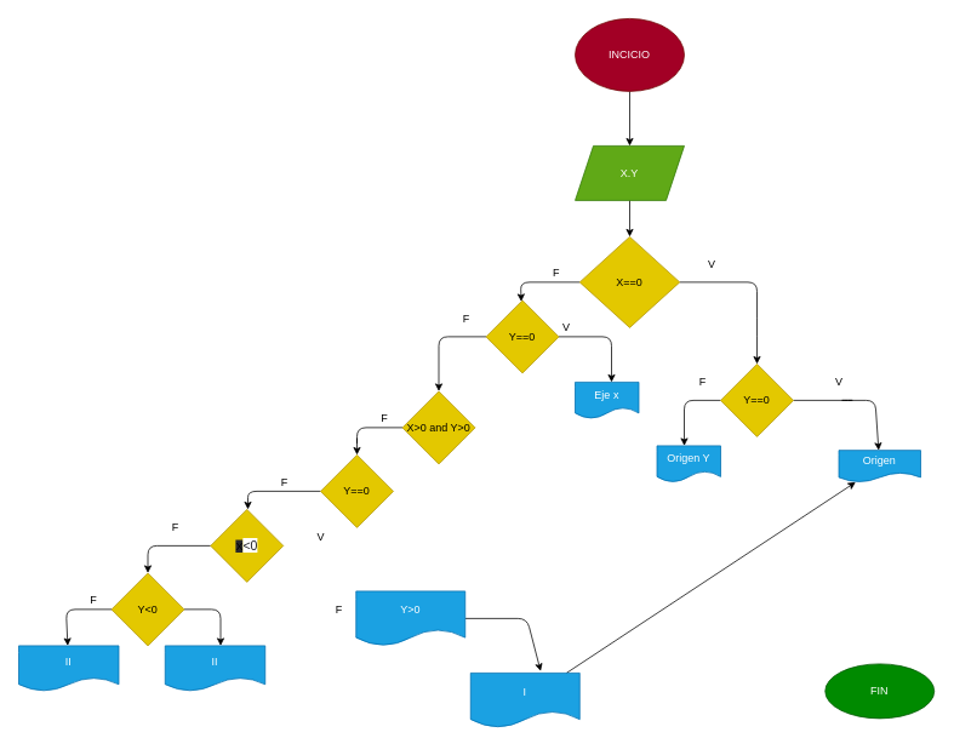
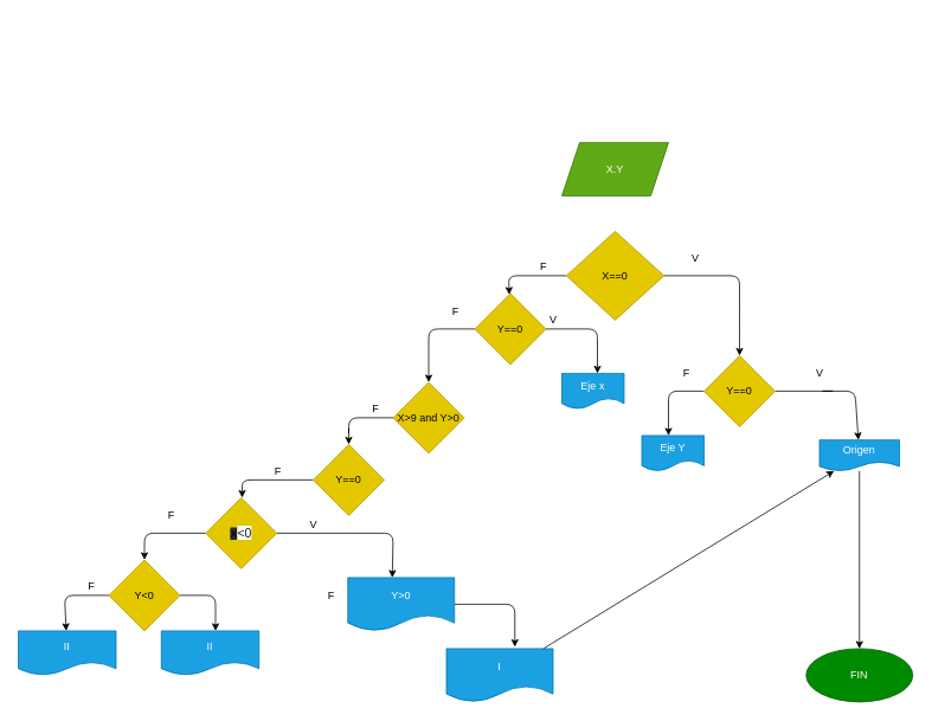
  <mxCell id="0" />
  <mxCell id="1" parent="0" />
- <mxCell id="2" value="" style="edgeStyle=none;html=1;" edge="1" parent="1" source="3" target="5"><mxGeometry relative="1" as="geometry" /></mxCell>
- <mxCell id="3" value="INCICIO" style="ellipse;whiteSpace=wrap;html=1;fillColor=#a20025;fontColor=#ffffff;strokeColor=#6F0000;" vertex="1" parent="1"><mxGeometry x="632" y="20" width="120" height="80" as="geometry" /></mxCell>
- <mxCell id="4" value="" style="edgeStyle=none;html=1;" edge="1" parent="1" source="5" target="8"><mxGeometry relative="1" as="geometry" /></mxCell>
  <mxCell id="5" value="X.Y" style="shape=parallelogram;perimeter=parallelogramPerimeter;whiteSpace=wrap;html=1;fixedSize=1;fillColor=#60a917;fontColor=#ffffff;strokeColor=#2D7600;" vertex="1" parent="1"><mxGeometry x="632" y="160" width="120" height="60" as="geometry" /></mxCell>
  <mxCell id="6" value="" style="edgeStyle=none;html=1;" edge="1" parent="1" source="8" target="11"><mxGeometry relative="1" as="geometry"><mxPoint x="542" y="340" as="targetPoint" /><Array as="points"><mxPoint x="572" y="310" /></Array></mxGeometry></mxCell>
  <mxCell id="7" value="" style="edgeStyle=none;html=1;" edge="1" parent="1" source="8"><mxGeometry relative="1" as="geometry"><mxPoint x="832" y="400" as="targetPoint" /><Array as="points"><mxPoint x="832" y="310" /><mxPoint x="832" y="360" /></Array></mxGeometry></mxCell>
  <mxCell id="8" value="X==0" style="rhombus;whiteSpace=wrap;html=1;fillColor=#e3c800;fontColor=#000000;strokeColor=#B09500;" vertex="1" parent="1"><mxGeometry x="637" y="260" width="110" height="100" as="geometry" /></mxCell>
  <mxCell id="9" value="" style="edgeStyle=none;html=1;" edge="1" parent="1" source="11"><mxGeometry relative="1" as="geometry"><mxPoint x="672" y="420" as="targetPoint" /><Array as="points"><mxPoint x="672" y="370" /></Array></mxGeometry></mxCell>
  <mxCell id="10" value="" style="edgeStyle=none;html=1;" edge="1" parent="1" source="11"><mxGeometry relative="1" as="geometry"><mxPoint x="482" y="430" as="targetPoint" /><Array as="points"><mxPoint x="482" y="370" /></Array></mxGeometry></mxCell>
  <mxCell id="11" value="Y==0" style="rhombus;whiteSpace=wrap;html=1;fillColor=#e3c800;fontColor=#000000;strokeColor=#B09500;" vertex="1" parent="1"><mxGeometry x="534" y="330" width="80" height="80" as="geometry" /></mxCell>
  <mxCell id="12" value="F" style="text;html=1;align=center;verticalAlign=middle;resizable=0;points=[];autosize=1;strokeColor=none;fillColor=none;" vertex="1" parent="1"><mxGeometry x="601" y="290" width="20" height="20" as="geometry" /></mxCell>
  <mxCell id="13" value="V" style="text;html=1;align=center;verticalAlign=middle;resizable=0;points=[];autosize=1;strokeColor=none;fillColor=none;" vertex="1" parent="1"><mxGeometry x="772" y="280" width="20" height="20" as="geometry" /></mxCell>
  <mxCell id="14" value="V" style="text;html=1;align=center;verticalAlign=middle;resizable=0;points=[];autosize=1;strokeColor=none;fillColor=none;" vertex="1" parent="1"><mxGeometry x="612" y="350" width="20" height="20" as="geometry" /></mxCell>
  <mxCell id="15" value="Eje x" style="shape=document;whiteSpace=wrap;html=1;boundedLbl=1;fillColor=#1ba1e2;fontColor=#ffffff;strokeColor=#006EAF;" vertex="1" parent="1"><mxGeometry x="632" y="420" width="70" height="40" as="geometry" /></mxCell>
- <mxCell id="16" value="Origen Y" style="shape=document;whiteSpace=wrap;html=1;boundedLbl=1;fillColor=#1ba1e2;fontColor=#ffffff;strokeColor=#006EAF;" vertex="1" parent="1"><mxGeometry x="722" y="490" width="70" height="40" as="geometry" /></mxCell>
+ <mxCell id="16" value="Eje Y" style="shape=document;whiteSpace=wrap;html=1;boundedLbl=1;fillColor=#1ba1e2;fontColor=#ffffff;strokeColor=#006EAF;" vertex="1" parent="1"><mxGeometry x="722" y="490" width="70" height="40" as="geometry" /></mxCell>
  <mxCell id="17" value="F" style="text;html=1;align=center;verticalAlign=middle;resizable=0;points=[];autosize=1;strokeColor=none;fillColor=none;" vertex="1" parent="1"><mxGeometry x="502" y="340" width="20" height="20" as="geometry" /></mxCell>
  <mxCell id="18" style="edgeStyle=none;html=1;" edge="1" parent="1" source="19"><mxGeometry relative="1" as="geometry"><mxPoint x="392" y="500" as="targetPoint" /><Array as="points"><mxPoint x="392" y="470" /><mxPoint x="392" y="490" /><mxPoint x="392" y="480" /></Array></mxGeometry></mxCell>
- <mxCell id="19" value="X&amp;gt;0 and Y&amp;gt;0" style="rhombus;whiteSpace=wrap;html=1;fillColor=#e3c800;fontColor=#000000;strokeColor=#B09500;" vertex="1" parent="1"><mxGeometry x="442" y="430" width="80" height="80" as="geometry" /></mxCell>
+ <mxCell id="19" value="X&amp;gt;9 and Y&amp;gt;0" style="rhombus;whiteSpace=wrap;html=1;fillColor=#e3c800;fontColor=#000000;strokeColor=#B09500;" vertex="1" parent="1"><mxGeometry x="442" y="430" width="80" height="80" as="geometry" /></mxCell>
  <mxCell id="20" style="edgeStyle=none;html=1;" edge="1" parent="1" source="21"><mxGeometry relative="1" as="geometry"><mxPoint x="272" y="560" as="targetPoint" /><Array as="points"><mxPoint x="272" y="540" /></Array></mxGeometry></mxCell>
  <mxCell id="21" value="Y==0" style="rhombus;whiteSpace=wrap;html=1;fillColor=#e3c800;fontColor=#000000;strokeColor=#B09500;" vertex="1" parent="1"><mxGeometry x="352" y="500" width="80" height="80" as="geometry" /></mxCell>
  <mxCell id="22" value="F" style="text;html=1;align=center;verticalAlign=middle;resizable=0;points=[];autosize=1;strokeColor=none;fillColor=none;" vertex="1" parent="1"><mxGeometry x="412" y="450" width="20" height="20" as="geometry" /></mxCell>
  <mxCell id="23" value="F" style="text;html=1;align=center;verticalAlign=middle;resizable=0;points=[];autosize=1;strokeColor=none;fillColor=none;" vertex="1" parent="1"><mxGeometry x="302" y="520" width="20" height="20" as="geometry" /></mxCell>
+ <mxCell id="24" value="" style="edgeStyle=none;html=1;entryX=0.417;entryY=0;entryDx=0;entryDy=0;entryPerimeter=0;" edge="1" parent="1" source="26" target="30"><mxGeometry relative="1" as="geometry"><mxPoint x="442" y="640" as="targetPoint" /><Array as="points"><mxPoint x="392" y="600" /><mxPoint x="442" y="600" /></Array></mxGeometry></mxCell>
  <mxCell id="25" value="" style="edgeStyle=none;html=1;" edge="1" parent="1" source="26"><mxGeometry relative="1" as="geometry"><mxPoint x="162" y="630" as="targetPoint" /><Array as="points"><mxPoint x="162" y="600" /></Array></mxGeometry></mxCell>
  <mxCell id="26" value="&lt;div style=&quot;text-align: center&quot;&gt;&lt;span style=&quot;text-align: left ; background-color: rgb(42 , 42 , 42)&quot;&gt;X&lt;/span&gt;&lt;span style=&quot;background-color: rgb(255 , 255 , 255) ; color: rgb(32 , 33 , 36) ; font-family: &amp;#34;arial&amp;#34; , sans-serif ; font-size: 14px ; text-align: left&quot;&gt;&amp;lt;0&lt;/span&gt;&lt;/div&gt;" style="rhombus;whiteSpace=wrap;html=1;fillColor=#e3c800;fontColor=#000000;strokeColor=#B09500;" vertex="1" parent="1"><mxGeometry x="231" y="560" width="80" height="80" as="geometry" /></mxCell>
  <mxCell id="27" value="F" style="text;html=1;align=center;verticalAlign=middle;resizable=0;points=[];autosize=1;strokeColor=none;fillColor=none;" vertex="1" parent="1"><mxGeometry x="182" y="570" width="20" height="20" as="geometry" /></mxCell>
  <mxCell id="28" value="V" style="text;html=1;align=center;verticalAlign=middle;resizable=0;points=[];autosize=1;strokeColor=none;fillColor=none;" vertex="1" parent="1"><mxGeometry x="342" y="580" width="20" height="20" as="geometry" /></mxCell>
  <mxCell id="29" value="" style="edgeStyle=none;html=1;entryX=0.642;entryY=-0.033;entryDx=0;entryDy=0;entryPerimeter=0;" edge="1" parent="1" source="30" target="39"><mxGeometry relative="1" as="geometry"><mxPoint x="582" y="670" as="targetPoint" /><Array as="points"><mxPoint x="579" y="680" /></Array></mxGeometry></mxCell>
  <mxCell id="30" value="Y&amp;gt;0" style="shape=document;whiteSpace=wrap;html=1;boundedLbl=1;fillColor=#1ba1e2;fontColor=#ffffff;strokeColor=#006EAF;" vertex="1" parent="1"><mxGeometry x="391" y="650" width="120" height="60" as="geometry" /></mxCell>
  <mxCell id="31" value="" style="edgeStyle=none;html=1;" edge="1" parent="1" source="33" target="34"><mxGeometry relative="1" as="geometry"><Array as="points"><mxPoint x="72" y="670" /></Array></mxGeometry></mxCell>
  <mxCell id="32" value="" style="edgeStyle=none;html=1;" edge="1" parent="1" source="33"><mxGeometry relative="1" as="geometry"><mxPoint x="242" y="710" as="targetPoint" /><Array as="points"><mxPoint x="242" y="670" /></Array></mxGeometry></mxCell>
  <mxCell id="33" value="Y&amp;lt;0" style="rhombus;whiteSpace=wrap;html=1;fillColor=#e3c800;fontColor=#000000;strokeColor=#B09500;" vertex="1" parent="1"><mxGeometry x="122" y="630" width="80" height="80" as="geometry" /></mxCell>
  <mxCell id="34" value="II" style="shape=document;whiteSpace=wrap;html=1;boundedLbl=1;fillColor=#1ba1e2;fontColor=#ffffff;strokeColor=#006EAF;" vertex="1" parent="1"><mxGeometry x="20" y="710" width="110" height="50" as="geometry" /></mxCell>
  <mxCell id="35" value="F" style="text;html=1;align=center;verticalAlign=middle;resizable=0;points=[];autosize=1;strokeColor=none;fillColor=none;" vertex="1" parent="1"><mxGeometry x="92" y="650" width="20" height="20" as="geometry" /></mxCell>
  <mxCell id="36" value="II" style="shape=document;whiteSpace=wrap;html=1;boundedLbl=1;fillColor=#1ba1e2;fontColor=#ffffff;strokeColor=#006EAF;" vertex="1" parent="1"><mxGeometry x="181" y="710" width="110" height="50" as="geometry" /></mxCell>
  <mxCell id="37" value="F" style="text;html=1;align=center;verticalAlign=middle;resizable=0;points=[];autosize=1;strokeColor=none;fillColor=none;" vertex="1" parent="1"><mxGeometry x="362" y="660" width="20" height="20" as="geometry" /></mxCell>
  <mxCell id="38" style="edgeStyle=none;html=1;" edge="1" parent="1" source="39" target="45"><mxGeometry relative="1" as="geometry"><mxPoint x="762" y="760" as="targetPoint" /></mxGeometry></mxCell>
- <mxCell id="39" value="I" style="shape=document;whiteSpace=wrap;html=1;boundedLbl=1;fillColor=#1ba1e2;fontColor=#ffffff;strokeColor=#006EAF;" vertex="1" parent="1"><mxGeometry x="517" y="740" width="120" height="60" as="geometry" /></mxCell>
+ <mxCell id="39" value="I" style="shape=document;whiteSpace=wrap;html=1;boundedLbl=1;fillColor=#1ba1e2;fontColor=#ffffff;strokeColor=#006EAF;" vertex="1" parent="1"><mxGeometry x="502" y="730" width="120" height="60" as="geometry" /></mxCell>
  <mxCell id="40" value="" style="edgeStyle=none;html=1;" edge="1" parent="1" source="42"><mxGeometry relative="1" as="geometry"><mxPoint x="752" y="490" as="targetPoint" /><Array as="points"><mxPoint x="752" y="440" /></Array></mxGeometry></mxCell>
  <mxCell id="41" value="" style="edgeStyle=none;html=1;" edge="1" parent="1" source="42" target="45"><mxGeometry relative="1" as="geometry"><Array as="points"><mxPoint x="942" y="440" /><mxPoint x="922" y="440" /><mxPoint x="962" y="440" /></Array></mxGeometry></mxCell>
  <mxCell id="42" value="Y==0" style="rhombus;whiteSpace=wrap;html=1;fillColor=#e3c800;fontColor=#000000;strokeColor=#B09500;" vertex="1" parent="1"><mxGeometry x="792" y="400" width="80" height="80" as="geometry" /></mxCell>
  <mxCell id="43" value="F" style="text;html=1;align=center;verticalAlign=middle;resizable=0;points=[];autosize=1;strokeColor=none;fillColor=none;" vertex="1" parent="1"><mxGeometry x="762" y="410" width="20" height="20" as="geometry" /></mxCell>
+ <mxCell id="44" value="" style="edgeStyle=none;html=1;" edge="1" parent="1" source="45" target="47"><mxGeometry relative="1" as="geometry" /></mxCell>
  <mxCell id="45" value="Origen" style="shape=document;whiteSpace=wrap;html=1;boundedLbl=1;fillColor=#1ba1e2;fontColor=#ffffff;strokeColor=#006EAF;" vertex="1" parent="1"><mxGeometry x="922" y="495" width="90" height="35" as="geometry" /></mxCell>
  <mxCell id="46" value="V" style="text;html=1;align=center;verticalAlign=middle;resizable=0;points=[];autosize=1;strokeColor=none;fillColor=none;" vertex="1" parent="1"><mxGeometry x="912" y="410" width="20" height="20" as="geometry" /></mxCell>
  <mxCell id="47" value="FIN" style="ellipse;whiteSpace=wrap;html=1;fillColor=#008a00;fontColor=#ffffff;strokeColor=#005700;" vertex="1" parent="1"><mxGeometry x="907" y="730" width="120" height="60" as="geometry" /></mxCell>
